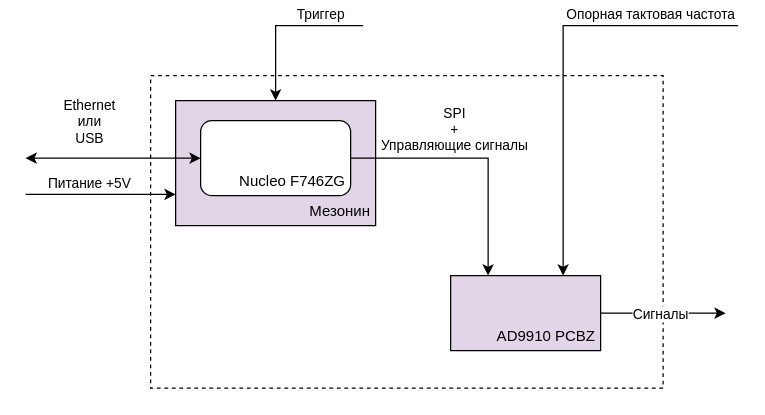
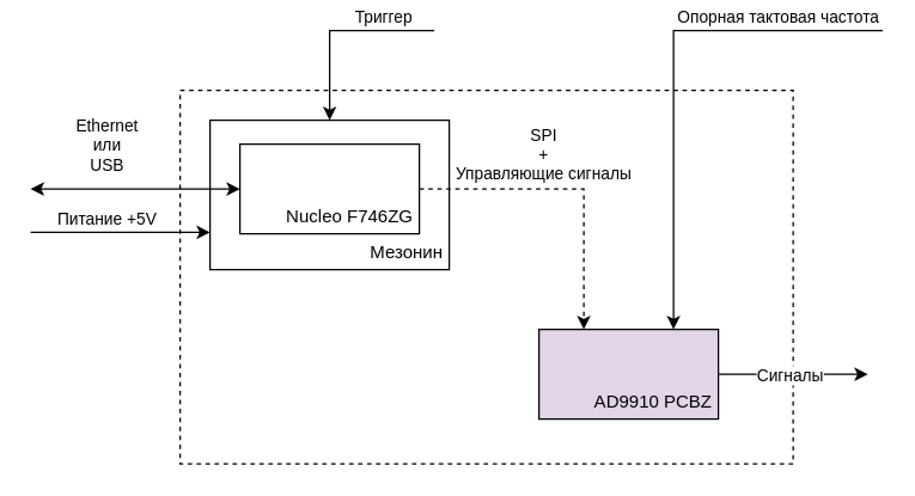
  <mxCell id="0" />
  <mxCell id="1" parent="0" />
  <mxCell id="2" value="" style="rounded=0;whiteSpace=wrap;html=1;dashed=1;" parent="1" vertex="1"><mxGeometry x="120" y="60" width="410" height="250" as="geometry" /></mxCell>
  <mxCell id="3" style="edgeStyle=orthogonalEdgeStyle;rounded=0;orthogonalLoop=1;jettySize=auto;html=1;startArrow=classic;startFill=1;endArrow=none;endFill=0;" parent="1" source="7" edge="1"><mxGeometry relative="1" as="geometry"><mxPoint x="590" y="20" as="targetPoint" /><Array as="points"><mxPoint x="450" y="20" /></Array></mxGeometry></mxCell>
  <mxCell id="4" value="Опорная тактовая частота" style="edgeLabel;html=1;align=center;verticalAlign=middle;resizable=0;points=[];" parent="3" vertex="1" connectable="0"><mxGeometry x="0.408" y="-1" relative="1" as="geometry"><mxPoint x="30" y="-11" as="offset" /></mxGeometry></mxCell>
  <mxCell id="5" style="edgeStyle=orthogonalEdgeStyle;rounded=0;orthogonalLoop=1;jettySize=auto;html=1;" parent="1" source="7" edge="1"><mxGeometry relative="1" as="geometry"><mxPoint x="580" y="250" as="targetPoint" /></mxGeometry></mxCell>
  <mxCell id="6" value="Сигналы" style="edgeLabel;html=1;align=center;verticalAlign=middle;resizable=0;points=[];" parent="5" vertex="1" connectable="0"><mxGeometry x="-0.061" relative="1" as="geometry"><mxPoint as="offset" /></mxGeometry></mxCell>
  <mxCell id="7" value="AD9910 PCBZ" style="rounded=0;whiteSpace=wrap;html=1;align=right;verticalAlign=bottom;spacing=4;fillColor=#e1d5e7;" parent="1" vertex="1"><mxGeometry x="360" y="220" width="120" height="60" as="geometry" /></mxCell>
  <mxCell id="8" style="edgeStyle=orthogonalEdgeStyle;rounded=0;orthogonalLoop=1;jettySize=auto;html=1;startArrow=classic;startFill=1;endArrow=none;endFill=0;exitX=0;exitY=0.75;exitDx=0;exitDy=0;" parent="1" source="12" edge="1"><mxGeometry relative="1" as="geometry"><mxPoint x="20" y="155" as="targetPoint" /></mxGeometry></mxCell>
  <mxCell id="9" value="Питание +5V" style="edgeLabel;html=1;align=center;verticalAlign=middle;resizable=0;points=[];" parent="8" vertex="1" connectable="0"><mxGeometry x="0.681" y="-1" relative="1" as="geometry"><mxPoint x="31" y="-9" as="offset" /></mxGeometry></mxCell>
  <mxCell id="10" style="edgeStyle=orthogonalEdgeStyle;rounded=0;orthogonalLoop=1;jettySize=auto;html=1;startArrow=classic;startFill=1;endArrow=none;endFill=0;" edge="1" parent="1" source="12"><mxGeometry relative="1" as="geometry"><mxPoint x="290" y="20" as="targetPoint" /><Array as="points"><mxPoint x="220" y="20" /><mxPoint x="280" y="20" /></Array></mxGeometry></mxCell>
  <mxCell id="11" value="Триггер" style="edgeLabel;html=1;align=center;verticalAlign=middle;resizable=0;points=[];" vertex="1" connectable="0" parent="10"><mxGeometry x="0.46" y="1" relative="1" as="geometry"><mxPoint y="-9" as="offset" /></mxGeometry></mxCell>
- <mxCell id="12" value="Мезонин" style="rounded=0;whiteSpace=wrap;html=1;align=right;verticalAlign=bottom;spacing=4;fillColor=#e1d5e7;" parent="1" vertex="1"><mxGeometry x="140" y="80" width="160" height="100" as="geometry" /></mxCell>
- <mxCell id="13" style="edgeStyle=orthogonalEdgeStyle;rounded=0;orthogonalLoop=1;jettySize=auto;html=1;entryX=0.25;entryY=0;entryDx=0;entryDy=0;" parent="1" source="17" target="7" edge="1"><mxGeometry relative="1" as="geometry" /></mxCell>
+ <mxCell id="12" value="Мезонин" style="rounded=0;whiteSpace=wrap;html=1;align=right;verticalAlign=bottom;spacing=4;" parent="1" vertex="1"><mxGeometry x="140" y="80" width="160" height="100" as="geometry" /></mxCell>
+ <mxCell id="13" style="edgeStyle=orthogonalEdgeStyle;rounded=0;orthogonalLoop=1;jettySize=auto;html=1;entryX=0.25;entryY=0;entryDx=0;entryDy=0;dashed=1;" parent="1" source="17" target="7" edge="1"><mxGeometry relative="1" as="geometry" /></mxCell>
  <mxCell id="14" value="SPI&lt;br style=&quot;font-size: 11px;&quot;&gt;+&lt;br style=&quot;font-size: 11px;&quot;&gt;Управляющие сигналы" style="edgeLabel;html=1;align=center;verticalAlign=middle;resizable=0;points=[];fontSize=11;labelBackgroundColor=default;labelBorderColor=none;" vertex="1" connectable="0" parent="13"><mxGeometry x="0.02" y="-2" relative="1" as="geometry"><mxPoint x="-22" y="-26" as="offset" /></mxGeometry></mxCell>
  <mxCell id="15" style="edgeStyle=orthogonalEdgeStyle;rounded=0;orthogonalLoop=1;jettySize=auto;html=1;startArrow=classic;startFill=1;" parent="1" source="17" edge="1"><mxGeometry relative="1" as="geometry"><mxPoint x="20" y="126" as="targetPoint" /><Array as="points" /></mxGeometry></mxCell>
  <mxCell id="16" value="Ethernet&lt;br&gt;или&lt;br&gt;USB" style="edgeLabel;html=1;align=center;verticalAlign=middle;resizable=0;points=[];" parent="15" vertex="1" connectable="0"><mxGeometry x="-0.093" y="2" relative="1" as="geometry"><mxPoint x="-26" y="-32" as="offset" /></mxGeometry></mxCell>
- <mxCell id="17" value="Nucleo F746ZG" style="whiteSpace=wrap;html=1;align=right;verticalAlign=bottom;spacing=4;rounded=1;" parent="1" vertex="1"><mxGeometry x="160" y="96" width="120" height="60" as="geometry" /></mxCell>
+ <mxCell id="17" value="Nucleo F746ZG" style="rounded=0;whiteSpace=wrap;html=1;align=right;verticalAlign=bottom;spacing=4;" parent="1" vertex="1"><mxGeometry x="160" y="96" width="120" height="60" as="geometry" /></mxCell>
